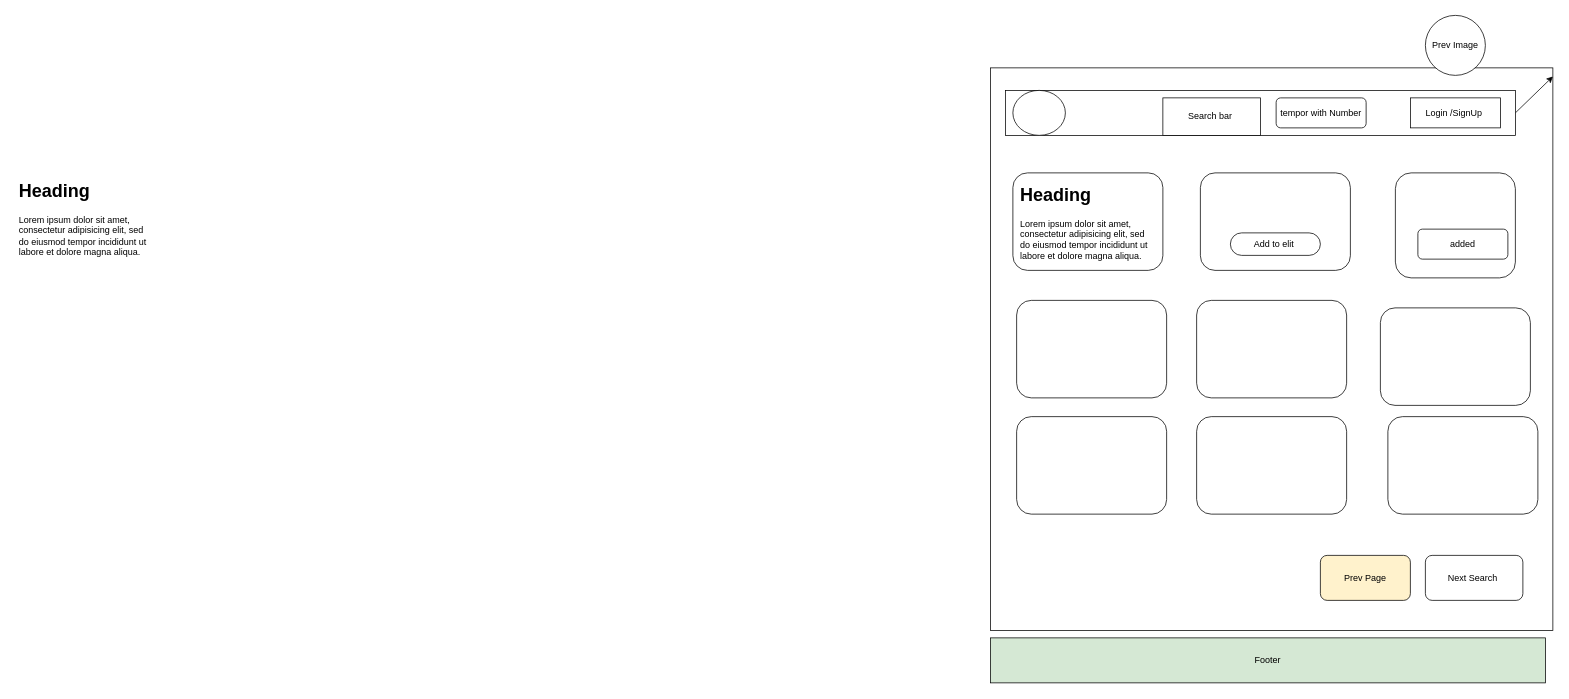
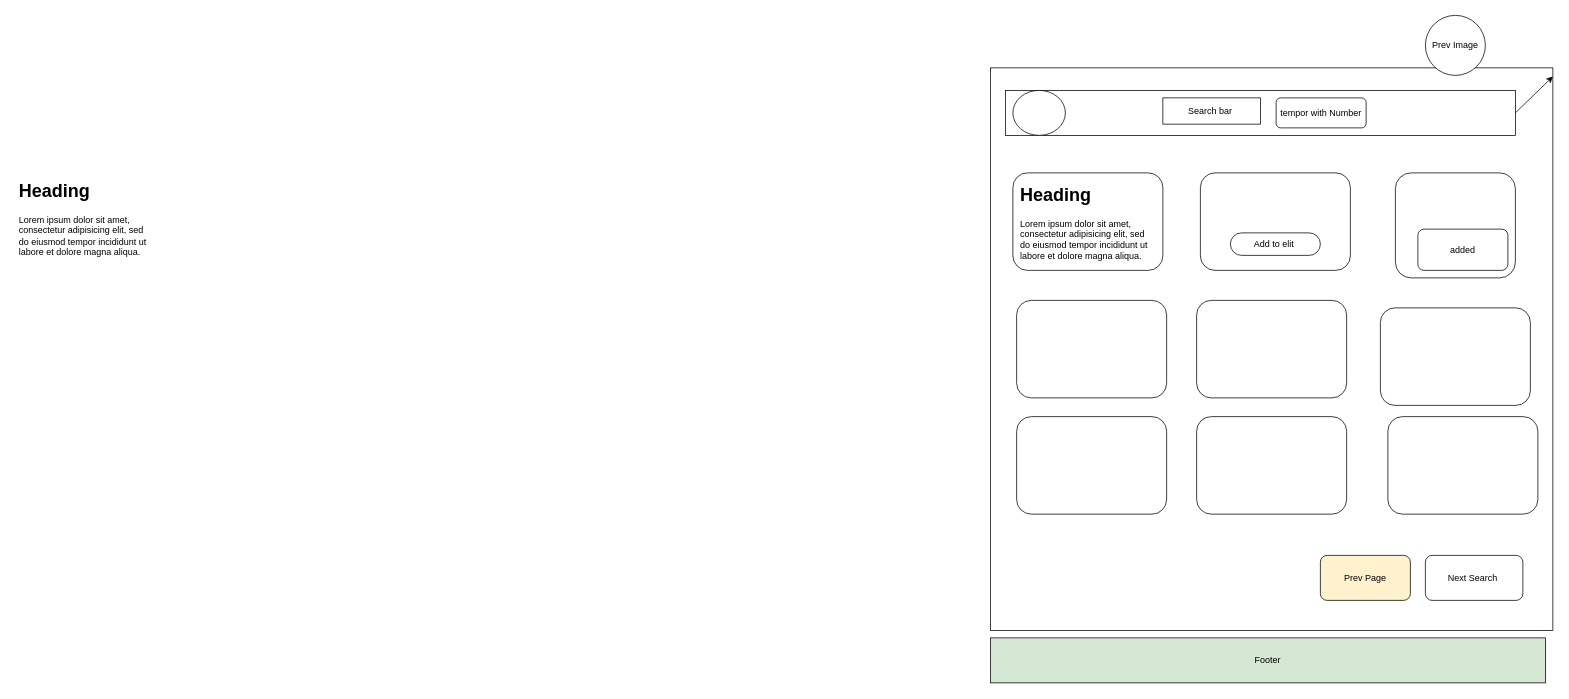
  <mxCell id="0" />
  <mxCell id="1" parent="0" />
  <mxCell id="2" value="" style="whiteSpace=wrap;html=1;aspect=fixed;" vertex="1" parent="1"><mxGeometry x="1320" y="90" width="750" height="750" as="geometry" /></mxCell>
  <mxCell id="3" style="edgeStyle=none;html=1;exitX=1;exitY=0.5;exitDx=0;exitDy=0;" edge="1" parent="1" source="4" target="2"><mxGeometry relative="1" as="geometry" /></mxCell>
  <mxCell id="4" value="" style="rounded=0;whiteSpace=wrap;html=1;" vertex="1" parent="1"><mxGeometry x="1340" y="120" width="680" height="60" as="geometry" /></mxCell>
  <mxCell id="5" value="" style="ellipse;whiteSpace=wrap;html=1;" vertex="1" parent="1"><mxGeometry x="1350" y="120" width="70" height="60" as="geometry" /></mxCell>
- <mxCell id="6" value="Login /SignUp&amp;nbsp;" style="rounded=0;whiteSpace=wrap;html=1;" vertex="1" parent="1"><mxGeometry x="1880" y="130" width="120" height="40" as="geometry" /></mxCell>
  <mxCell id="7" value="Prev Image" style="ellipse;whiteSpace=wrap;html=1;aspect=fixed;" vertex="1" parent="1"><mxGeometry x="1900" y="20" width="80" height="80" as="geometry" /></mxCell>
  <mxCell id="8" value="" style="rounded=1;whiteSpace=wrap;html=1;" vertex="1" parent="1"><mxGeometry x="1350" y="230" width="200" height="130" as="geometry" /></mxCell>
  <mxCell id="9" value="&lt;h1&gt;Heading&lt;/h1&gt;&lt;p&gt;Lorem ipsum dolor sit amet, consectetur adipisicing elit, sed do eiusmod tempor incididunt ut labore et dolore magna aliqua.&lt;/p&gt;" style="text;html=1;strokeColor=none;fillColor=none;spacing=5;spacingTop=-20;whiteSpace=wrap;overflow=hidden;rounded=0;" vertex="1" parent="1"><mxGeometry x="1355" y="240" width="190" height="120" as="geometry" /></mxCell>
  <mxCell id="10" value="&lt;h1&gt;Heading&lt;/h1&gt;&lt;p&gt;Lorem ipsum dolor sit amet, consectetur adipisicing elit, sed do eiusmod tempor incididunt ut labore et dolore magna aliqua.&lt;/p&gt;" style="text;html=1;strokeColor=none;fillColor=none;spacing=5;spacingTop=-20;whiteSpace=wrap;overflow=hidden;rounded=0;" vertex="1" parent="1"><mxGeometry x="20" y="235" width="190" height="120" as="geometry" /></mxCell>
  <mxCell id="11" value="" style="rounded=1;whiteSpace=wrap;html=1;" vertex="1" parent="1"><mxGeometry x="1600" y="230" width="200" height="130" as="geometry" /></mxCell>
  <mxCell id="12" value="" style="rounded=1;whiteSpace=wrap;html=1;" vertex="1" parent="1"><mxGeometry x="1860" y="230" width="160" height="140" as="geometry" /></mxCell>
  <mxCell id="13" value="" style="rounded=1;whiteSpace=wrap;html=1;" vertex="1" parent="1"><mxGeometry x="1355" y="400" width="200" height="130" as="geometry" /></mxCell>
  <mxCell id="14" value="" style="rounded=1;whiteSpace=wrap;html=1;" vertex="1" parent="1"><mxGeometry x="1595" y="400" width="200" height="130" as="geometry" /></mxCell>
  <mxCell id="15" value="" style="rounded=1;whiteSpace=wrap;html=1;" vertex="1" parent="1"><mxGeometry x="1840" y="410" width="200" height="130" as="geometry" /></mxCell>
  <mxCell id="16" value="" style="rounded=1;whiteSpace=wrap;html=1;" vertex="1" parent="1"><mxGeometry x="1355" y="555" width="200" height="130" as="geometry" /></mxCell>
  <mxCell id="17" value="" style="rounded=1;whiteSpace=wrap;html=1;" vertex="1" parent="1"><mxGeometry x="1595" y="555" width="200" height="130" as="geometry" /></mxCell>
  <mxCell id="18" value="" style="rounded=1;whiteSpace=wrap;html=1;" vertex="1" parent="1"><mxGeometry x="1850" y="555" width="200" height="130" as="geometry" /></mxCell>
  <mxCell id="19" value="Next Search&amp;nbsp;" style="rounded=1;whiteSpace=wrap;html=1;" vertex="1" parent="1"><mxGeometry x="1900" y="740" width="130" height="60" as="geometry" /></mxCell>
  <mxCell id="20" value="Prev Page" style="rounded=1;whiteSpace=wrap;html=1;fillColor=#fff2cc;" vertex="1" parent="1"><mxGeometry x="1760" y="740" width="120" height="60" as="geometry" /></mxCell>
  <mxCell id="21" value="tempor with Number" style="rounded=1;whiteSpace=wrap;html=1;" vertex="1" parent="1"><mxGeometry x="1701" y="130" width="120" height="40" as="geometry" /></mxCell>
  <mxCell id="22" value="Add to elit&amp;nbsp;" style="rounded=1;whiteSpace=wrap;html=1;arcSize=50;" vertex="1" parent="1"><mxGeometry x="1640" y="310" width="120" height="30" as="geometry" /></mxCell>
- <mxCell id="23" value="added" style="rounded=1;whiteSpace=wrap;html=1;" vertex="1" parent="1"><mxGeometry x="1890" y="305" width="120" height="40" as="geometry" /></mxCell>
+ <mxCell id="23" value="added" style="rounded=1;whiteSpace=wrap;html=1;" vertex="1" parent="1"><mxGeometry x="1890" y="305" width="120" height="55" as="geometry" /></mxCell>
  <mxCell id="24" value="Footer" style="rounded=0;whiteSpace=wrap;html=1;fillColor=#d5e8d4;" vertex="1" parent="1"><mxGeometry x="1320" y="850" width="740" height="60" as="geometry" /></mxCell>
- <mxCell id="25" value="Search bar&amp;nbsp;" style="rounded=0;whiteSpace=wrap;html=1;" vertex="1" parent="1"><mxGeometry x="1550" y="130" width="130" height="50" as="geometry" /></mxCell>
+ <mxCell id="25" value="Search bar&amp;nbsp;" style="rounded=0;whiteSpace=wrap;html=1;" vertex="1" parent="1"><mxGeometry x="1550" y="130" width="130" height="35" as="geometry" /></mxCell>
